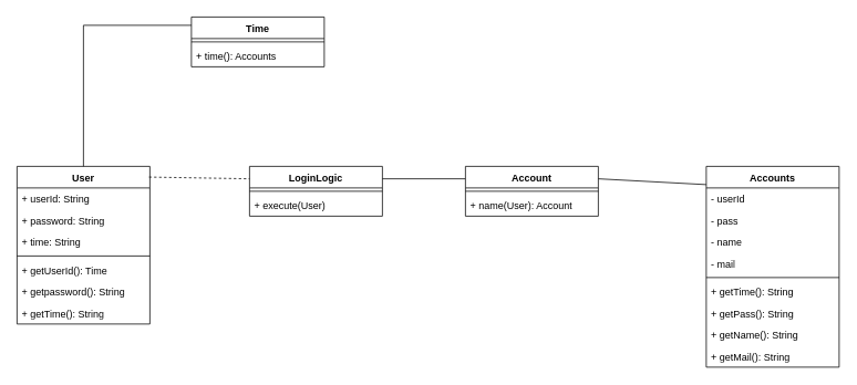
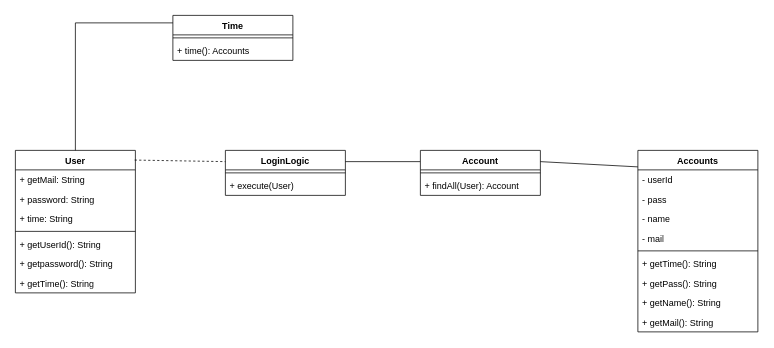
  <mxCell id="0" />
  <mxCell id="1" parent="0" />
  <mxCell id="2" value="User" style="swimlane;fontStyle=1;align=center;verticalAlign=top;childLayout=stackLayout;horizontal=1;startSize=26;horizontalStack=0;resizeParent=1;resizeParentMax=0;resizeLast=0;collapsible=1;marginBottom=0;whiteSpace=wrap;html=1;" vertex="1" parent="1"><mxGeometry x="20" y="200" width="160" height="190" as="geometry" /></mxCell>
- <mxCell id="3" value="+ userId: String" style="text;strokeColor=none;fillColor=none;align=left;verticalAlign=top;spacingLeft=4;spacingRight=4;overflow=hidden;rotatable=0;points=[[0,0.5],[1,0.5]];portConstraint=eastwest;whiteSpace=wrap;html=1;" vertex="1" parent="2"><mxGeometry y="26" width="160" height="26" as="geometry" /></mxCell>
+ <mxCell id="3" value="+ getMail: String" style="text;strokeColor=none;fillColor=none;align=left;verticalAlign=top;spacingLeft=4;spacingRight=4;overflow=hidden;rotatable=0;points=[[0,0.5],[1,0.5]];portConstraint=eastwest;whiteSpace=wrap;html=1;" vertex="1" parent="2"><mxGeometry y="26" width="160" height="26" as="geometry" /></mxCell>
  <mxCell id="4" value="+ password: String" style="text;strokeColor=none;fillColor=none;align=left;verticalAlign=top;spacingLeft=4;spacingRight=4;overflow=hidden;rotatable=0;points=[[0,0.5],[1,0.5]];portConstraint=eastwest;whiteSpace=wrap;html=1;" vertex="1" parent="2"><mxGeometry y="52" width="160" height="26" as="geometry" /></mxCell>
  <mxCell id="5" value="+ time: String" style="text;strokeColor=none;fillColor=none;align=left;verticalAlign=top;spacingLeft=4;spacingRight=4;overflow=hidden;rotatable=0;points=[[0,0.5],[1,0.5]];portConstraint=eastwest;whiteSpace=wrap;html=1;" vertex="1" parent="2"><mxGeometry y="78" width="160" height="26" as="geometry" /></mxCell>
  <mxCell id="6" value="" style="line;strokeWidth=1;fillColor=none;align=left;verticalAlign=middle;spacingTop=-1;spacingLeft=3;spacingRight=3;rotatable=0;labelPosition=right;points=[];portConstraint=eastwest;strokeColor=inherit;" vertex="1" parent="2"><mxGeometry y="104" width="160" height="8" as="geometry" /></mxCell>
- <mxCell id="7" value="+ getUserId(): Time" style="text;strokeColor=none;fillColor=none;align=left;verticalAlign=top;spacingLeft=4;spacingRight=4;overflow=hidden;rotatable=0;points=[[0,0.5],[1,0.5]];portConstraint=eastwest;whiteSpace=wrap;html=1;" vertex="1" parent="2"><mxGeometry y="112" width="160" height="26" as="geometry" /></mxCell>
+ <mxCell id="7" value="+ getUserId(): String" style="text;strokeColor=none;fillColor=none;align=left;verticalAlign=top;spacingLeft=4;spacingRight=4;overflow=hidden;rotatable=0;points=[[0,0.5],[1,0.5]];portConstraint=eastwest;whiteSpace=wrap;html=1;" vertex="1" parent="2"><mxGeometry y="112" width="160" height="26" as="geometry" /></mxCell>
  <mxCell id="8" value="+ getpassword(): String" style="text;strokeColor=none;fillColor=none;align=left;verticalAlign=top;spacingLeft=4;spacingRight=4;overflow=hidden;rotatable=0;points=[[0,0.5],[1,0.5]];portConstraint=eastwest;whiteSpace=wrap;html=1;" vertex="1" parent="2"><mxGeometry y="138" width="160" height="26" as="geometry" /></mxCell>
  <mxCell id="9" value="+ getTime(): String" style="text;strokeColor=none;fillColor=none;align=left;verticalAlign=top;spacingLeft=4;spacingRight=4;overflow=hidden;rotatable=0;points=[[0,0.5],[1,0.5]];portConstraint=eastwest;whiteSpace=wrap;html=1;" vertex="1" parent="2"><mxGeometry y="164" width="160" height="26" as="geometry" /></mxCell>
  <mxCell id="10" value="Time" style="swimlane;fontStyle=1;align=center;verticalAlign=top;childLayout=stackLayout;horizontal=1;startSize=26;horizontalStack=0;resizeParent=1;resizeParentMax=0;resizeLast=0;collapsible=1;marginBottom=0;whiteSpace=wrap;html=1;" vertex="1" parent="1"><mxGeometry x="230" y="20" width="160" height="60" as="geometry" /></mxCell>
  <mxCell id="11" value="" style="line;strokeWidth=1;fillColor=none;align=left;verticalAlign=middle;spacingTop=-1;spacingLeft=3;spacingRight=3;rotatable=0;labelPosition=right;points=[];portConstraint=eastwest;strokeColor=inherit;" vertex="1" parent="10"><mxGeometry y="26" width="160" height="8" as="geometry" /></mxCell>
  <mxCell id="12" value="+ time(): Accounts" style="text;strokeColor=none;fillColor=none;align=left;verticalAlign=top;spacingLeft=4;spacingRight=4;overflow=hidden;rotatable=0;points=[[0,0.5],[1,0.5]];portConstraint=eastwest;whiteSpace=wrap;html=1;" vertex="1" parent="10"><mxGeometry y="34" width="160" height="26" as="geometry" /></mxCell>
  <mxCell id="13" value="" style="endArrow=none;html=1;rounded=0;exitX=0.5;exitY=0;exitDx=0;exitDy=0;edgeStyle=orthogonalEdgeStyle;" edge="1" parent="1" source="2"><mxGeometry width="50" height="50" relative="1" as="geometry"><mxPoint x="180" y="80" as="sourcePoint" /><mxPoint x="230" y="30" as="targetPoint" /><Array as="points"><mxPoint x="100" y="30" /></Array></mxGeometry></mxCell>
  <mxCell id="14" value="LoginLogic" style="swimlane;fontStyle=1;align=center;verticalAlign=top;childLayout=stackLayout;horizontal=1;startSize=26;horizontalStack=0;resizeParent=1;resizeParentMax=0;resizeLast=0;collapsible=1;marginBottom=0;whiteSpace=wrap;html=1;" vertex="1" parent="1"><mxGeometry x="300" y="200" width="160" height="60" as="geometry" /></mxCell>
  <mxCell id="15" value="" style="line;strokeWidth=1;fillColor=none;align=left;verticalAlign=middle;spacingTop=-1;spacingLeft=3;spacingRight=3;rotatable=0;labelPosition=right;points=[];portConstraint=eastwest;strokeColor=inherit;" vertex="1" parent="14"><mxGeometry y="26" width="160" height="8" as="geometry" /></mxCell>
  <mxCell id="16" value="+ execute(User)" style="text;strokeColor=none;fillColor=none;align=left;verticalAlign=top;spacingLeft=4;spacingRight=4;overflow=hidden;rotatable=0;points=[[0,0.5],[1,0.5]];portConstraint=eastwest;whiteSpace=wrap;html=1;" vertex="1" parent="14"><mxGeometry y="34" width="160" height="26" as="geometry" /></mxCell>
  <mxCell id="17" value="" style="endArrow=none;html=1;rounded=0;entryX=0;entryY=0.25;entryDx=0;entryDy=0;exitX=0.994;exitY=0.068;exitDx=0;exitDy=0;exitPerimeter=0;dashed=1;" edge="1" parent="1" source="2" target="14"><mxGeometry width="50" height="50" relative="1" as="geometry"><mxPoint x="180" y="210" as="sourcePoint" /><mxPoint x="230" y="160" as="targetPoint" /></mxGeometry></mxCell>
  <mxCell id="18" value="Accounts" style="swimlane;fontStyle=1;align=center;verticalAlign=top;childLayout=stackLayout;horizontal=1;startSize=26;horizontalStack=0;resizeParent=1;resizeParentMax=0;resizeLast=0;collapsible=1;marginBottom=0;whiteSpace=wrap;html=1;" vertex="1" parent="1"><mxGeometry x="850" y="200" width="160" height="242" as="geometry" /></mxCell>
  <mxCell id="19" value="- userId" style="text;strokeColor=none;fillColor=none;align=left;verticalAlign=top;spacingLeft=4;spacingRight=4;overflow=hidden;rotatable=0;points=[[0,0.5],[1,0.5]];portConstraint=eastwest;whiteSpace=wrap;html=1;" vertex="1" parent="18"><mxGeometry y="26" width="160" height="26" as="geometry" /></mxCell>
  <mxCell id="20" value="- pass" style="text;strokeColor=none;fillColor=none;align=left;verticalAlign=top;spacingLeft=4;spacingRight=4;overflow=hidden;rotatable=0;points=[[0,0.5],[1,0.5]];portConstraint=eastwest;whiteSpace=wrap;html=1;" vertex="1" parent="18"><mxGeometry y="52" width="160" height="26" as="geometry" /></mxCell>
  <mxCell id="21" value="- name" style="text;strokeColor=none;fillColor=none;align=left;verticalAlign=top;spacingLeft=4;spacingRight=4;overflow=hidden;rotatable=0;points=[[0,0.5],[1,0.5]];portConstraint=eastwest;whiteSpace=wrap;html=1;" vertex="1" parent="18"><mxGeometry y="78" width="160" height="26" as="geometry" /></mxCell>
  <mxCell id="22" value="- mail" style="text;strokeColor=none;fillColor=none;align=left;verticalAlign=top;spacingLeft=4;spacingRight=4;overflow=hidden;rotatable=0;points=[[0,0.5],[1,0.5]];portConstraint=eastwest;whiteSpace=wrap;html=1;" vertex="1" parent="18"><mxGeometry y="104" width="160" height="26" as="geometry" /></mxCell>
  <mxCell id="23" value="" style="line;strokeWidth=1;fillColor=none;align=left;verticalAlign=middle;spacingTop=-1;spacingLeft=3;spacingRight=3;rotatable=0;labelPosition=right;points=[];portConstraint=eastwest;strokeColor=inherit;" vertex="1" parent="18"><mxGeometry y="130" width="160" height="8" as="geometry" /></mxCell>
  <mxCell id="24" value="+ getTime(): String" style="text;strokeColor=none;fillColor=none;align=left;verticalAlign=top;spacingLeft=4;spacingRight=4;overflow=hidden;rotatable=0;points=[[0,0.5],[1,0.5]];portConstraint=eastwest;whiteSpace=wrap;html=1;" vertex="1" parent="18"><mxGeometry y="138" width="160" height="26" as="geometry" /></mxCell>
  <mxCell id="25" value="+ getPass(): String" style="text;strokeColor=none;fillColor=none;align=left;verticalAlign=top;spacingLeft=4;spacingRight=4;overflow=hidden;rotatable=0;points=[[0,0.5],[1,0.5]];portConstraint=eastwest;whiteSpace=wrap;html=1;" vertex="1" parent="18"><mxGeometry y="164" width="160" height="26" as="geometry" /></mxCell>
  <mxCell id="26" value="+ getName(): String" style="text;strokeColor=none;fillColor=none;align=left;verticalAlign=top;spacingLeft=4;spacingRight=4;overflow=hidden;rotatable=0;points=[[0,0.5],[1,0.5]];portConstraint=eastwest;whiteSpace=wrap;html=1;" vertex="1" parent="18"><mxGeometry y="190" width="160" height="26" as="geometry" /></mxCell>
  <mxCell id="27" value="+ getMail(): String" style="text;strokeColor=none;fillColor=none;align=left;verticalAlign=top;spacingLeft=4;spacingRight=4;overflow=hidden;rotatable=0;points=[[0,0.5],[1,0.5]];portConstraint=eastwest;whiteSpace=wrap;html=1;" vertex="1" parent="18"><mxGeometry y="216" width="160" height="26" as="geometry" /></mxCell>
  <mxCell id="28" value="" style="endArrow=none;html=1;rounded=0;exitX=1;exitY=0.25;exitDx=0;exitDy=0;" edge="1" parent="1" source="14"><mxGeometry width="50" height="50" relative="1" as="geometry"><mxPoint x="460" y="210" as="sourcePoint" /><mxPoint x="560" y="215" as="targetPoint" /></mxGeometry></mxCell>
  <mxCell id="29" value="Account" style="swimlane;fontStyle=1;align=center;verticalAlign=top;childLayout=stackLayout;horizontal=1;startSize=26;horizontalStack=0;resizeParent=1;resizeParentMax=0;resizeLast=0;collapsible=1;marginBottom=0;whiteSpace=wrap;html=1;" vertex="1" parent="1"><mxGeometry x="560" y="200" width="160" height="60" as="geometry" /></mxCell>
  <mxCell id="30" value="" style="line;strokeWidth=1;fillColor=none;align=left;verticalAlign=middle;spacingTop=-1;spacingLeft=3;spacingRight=3;rotatable=0;labelPosition=right;points=[];portConstraint=eastwest;strokeColor=inherit;" vertex="1" parent="29"><mxGeometry y="26" width="160" height="8" as="geometry" /></mxCell>
- <mxCell id="31" value="+ name(User): Account" style="text;strokeColor=none;fillColor=none;align=left;verticalAlign=top;spacingLeft=4;spacingRight=4;overflow=hidden;rotatable=0;points=[[0,0.5],[1,0.5]];portConstraint=eastwest;whiteSpace=wrap;html=1;" vertex="1" parent="29"><mxGeometry y="34" width="160" height="26" as="geometry" /></mxCell>
+ <mxCell id="31" value="+ findAll(User): Account" style="text;strokeColor=none;fillColor=none;align=left;verticalAlign=top;spacingLeft=4;spacingRight=4;overflow=hidden;rotatable=0;points=[[0,0.5],[1,0.5]];portConstraint=eastwest;whiteSpace=wrap;html=1;" vertex="1" parent="29"><mxGeometry y="34" width="160" height="26" as="geometry" /></mxCell>
  <mxCell id="32" value="" style="endArrow=none;html=1;rounded=0;exitX=1;exitY=0.25;exitDx=0;exitDy=0;" edge="1" parent="1" source="29"><mxGeometry width="50" height="50" relative="1" as="geometry"><mxPoint x="720" y="190" as="sourcePoint" /><mxPoint x="850" y="222" as="targetPoint" /></mxGeometry></mxCell>
